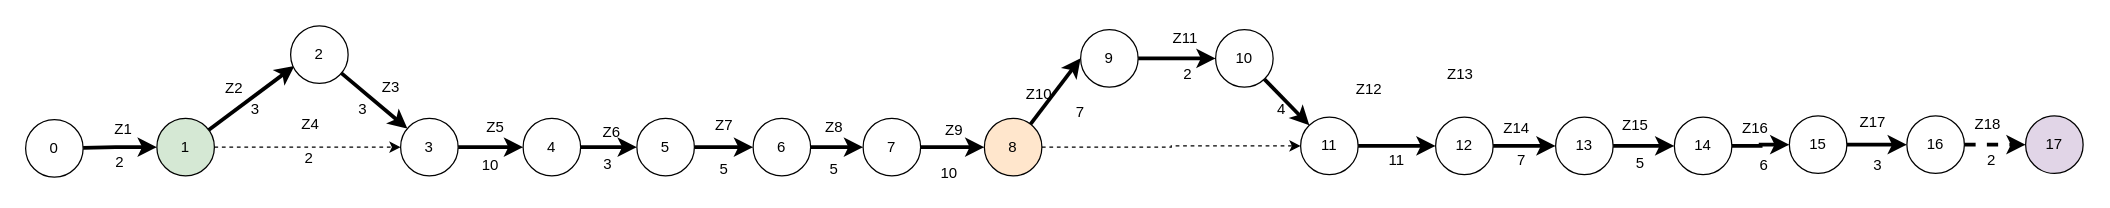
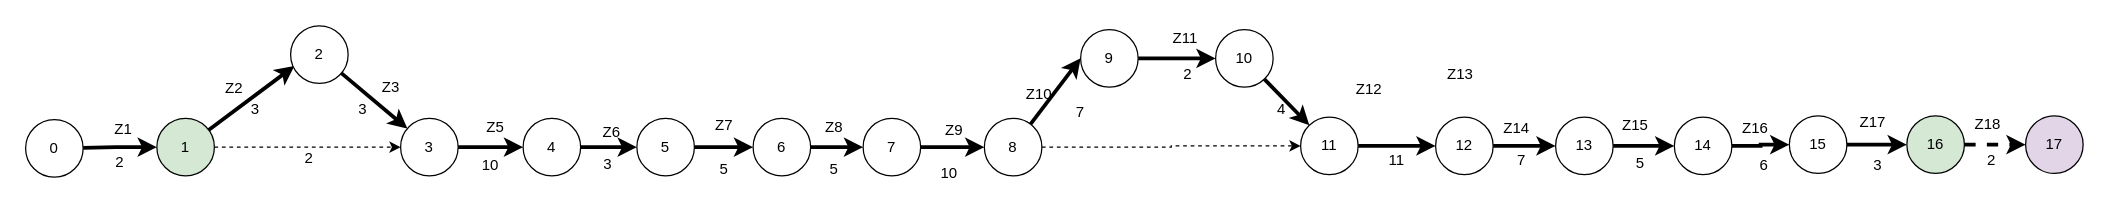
  <mxCell id="0" />
  <mxCell id="1" parent="0" />
  <mxCell id="2" style="rounded=0;orthogonalLoop=1;jettySize=auto;html=1;entryX=0;entryY=0.5;entryDx=0;entryDy=0;strokeWidth=3;" parent="1" source="4" target="6" edge="1"><mxGeometry relative="1" as="geometry"><Array as="points"><mxPoint x="92" y="117" /></Array></mxGeometry></mxCell>
  <mxCell id="3" style="edgeStyle=orthogonalEdgeStyle;rounded=0;orthogonalLoop=1;jettySize=auto;html=1;entryX=0;entryY=0.5;entryDx=0;entryDy=0;dashed=1;exitX=1;exitY=0.5;exitDx=0;exitDy=0;" parent="1" source="6" target="10" edge="1"><mxGeometry relative="1" as="geometry" /></mxCell>
  <mxCell id="4" value="0" style="ellipse;whiteSpace=wrap;html=1;aspect=fixed;" parent="1" vertex="1"><mxGeometry x="20" y="95" width="46" height="46" as="geometry" /></mxCell>
  <mxCell id="5" style="rounded=0;orthogonalLoop=1;jettySize=auto;html=1;entryX=0.064;entryY=0.699;entryDx=0;entryDy=0;entryPerimeter=0;strokeWidth=3;" parent="1" source="6" target="8" edge="1"><mxGeometry relative="1" as="geometry" /></mxCell>
  <mxCell id="6" value="1" style="ellipse;whiteSpace=wrap;html=1;aspect=fixed;fillColor=#d5e8d4;" parent="1" vertex="1"><mxGeometry x="125" y="94" width="46" height="46" as="geometry" /></mxCell>
  <mxCell id="7" style="rounded=0;orthogonalLoop=1;jettySize=auto;html=1;strokeWidth=3;" parent="1" source="8" target="10" edge="1"><mxGeometry relative="1" as="geometry" /></mxCell>
  <mxCell id="8" value="2" style="ellipse;whiteSpace=wrap;html=1;aspect=fixed;" parent="1" vertex="1"><mxGeometry x="232" y="20" width="46" height="46" as="geometry" /></mxCell>
  <mxCell id="9" style="edgeStyle=orthogonalEdgeStyle;rounded=0;orthogonalLoop=1;jettySize=auto;html=1;strokeWidth=3;" parent="1" source="10" edge="1"><mxGeometry relative="1" as="geometry"><mxPoint x="418" y="117" as="targetPoint" /></mxGeometry></mxCell>
  <mxCell id="10" value="3" style="ellipse;whiteSpace=wrap;html=1;aspect=fixed;" parent="1" vertex="1"><mxGeometry x="320" y="94" width="46" height="46" as="geometry" /></mxCell>
  <mxCell id="11" style="edgeStyle=orthogonalEdgeStyle;rounded=0;orthogonalLoop=1;jettySize=auto;html=1;strokeWidth=3;" parent="1" source="12" target="14" edge="1"><mxGeometry relative="1" as="geometry" /></mxCell>
  <mxCell id="12" value="4" style="ellipse;whiteSpace=wrap;html=1;aspect=fixed;" parent="1" vertex="1"><mxGeometry x="418" y="94" width="46" height="46" as="geometry" /></mxCell>
  <mxCell id="13" style="edgeStyle=orthogonalEdgeStyle;rounded=0;orthogonalLoop=1;jettySize=auto;html=1;entryX=0;entryY=0.5;entryDx=0;entryDy=0;strokeWidth=3;" parent="1" source="14" target="16" edge="1"><mxGeometry relative="1" as="geometry" /></mxCell>
  <mxCell id="14" value="5" style="ellipse;whiteSpace=wrap;html=1;aspect=fixed;" parent="1" vertex="1"><mxGeometry x="509" y="94" width="46" height="46" as="geometry" /></mxCell>
  <mxCell id="15" style="edgeStyle=orthogonalEdgeStyle;rounded=0;orthogonalLoop=1;jettySize=auto;html=1;strokeWidth=3;" parent="1" source="16" target="18" edge="1"><mxGeometry relative="1" as="geometry" /></mxCell>
  <mxCell id="16" value="6" style="ellipse;whiteSpace=wrap;html=1;aspect=fixed;" parent="1" vertex="1"><mxGeometry x="602" y="94" width="46" height="46" as="geometry" /></mxCell>
  <mxCell id="17" style="edgeStyle=orthogonalEdgeStyle;rounded=0;orthogonalLoop=1;jettySize=auto;html=1;strokeWidth=3;" parent="1" source="18" target="21" edge="1"><mxGeometry relative="1" as="geometry" /></mxCell>
  <mxCell id="18" value="7" style="ellipse;whiteSpace=wrap;html=1;aspect=fixed;" parent="1" vertex="1"><mxGeometry x="690" y="94" width="46" height="46" as="geometry" /></mxCell>
  <mxCell id="19" style="rounded=0;orthogonalLoop=1;jettySize=auto;html=1;entryX=0;entryY=0.5;entryDx=0;entryDy=0;strokeWidth=3;" parent="1" source="21" target="23" edge="1"><mxGeometry relative="1" as="geometry" /></mxCell>
  <mxCell id="20" style="edgeStyle=orthogonalEdgeStyle;rounded=0;orthogonalLoop=1;jettySize=auto;html=1;entryX=0;entryY=0.5;entryDx=0;entryDy=0;jumpSize=0;dashed=1;" parent="1" source="21" target="27" edge="1"><mxGeometry relative="1" as="geometry" /></mxCell>
- <mxCell id="21" value="8" style="ellipse;whiteSpace=wrap;html=1;aspect=fixed;fillColor=#ffe6cc;" parent="1" vertex="1"><mxGeometry x="787" y="94" width="46" height="46" as="geometry" /></mxCell>
+ <mxCell id="21" value="8" style="ellipse;whiteSpace=wrap;html=1;aspect=fixed;" parent="1" vertex="1"><mxGeometry x="787" y="94" width="46" height="46" as="geometry" /></mxCell>
  <mxCell id="22" style="edgeStyle=orthogonalEdgeStyle;rounded=0;orthogonalLoop=1;jettySize=auto;html=1;entryX=0;entryY=0.5;entryDx=0;entryDy=0;strokeWidth=3;" parent="1" source="23" target="25" edge="1"><mxGeometry relative="1" as="geometry" /></mxCell>
  <mxCell id="23" value="9" style="ellipse;whiteSpace=wrap;html=1;aspect=fixed;" parent="1" vertex="1"><mxGeometry x="864" y="23" width="46" height="46" as="geometry" /></mxCell>
  <mxCell id="24" style="rounded=0;orthogonalLoop=1;jettySize=auto;html=1;strokeWidth=3;" parent="1" source="25" target="27" edge="1"><mxGeometry relative="1" as="geometry" /></mxCell>
  <mxCell id="25" value="10" style="ellipse;whiteSpace=wrap;html=1;aspect=fixed;" parent="1" vertex="1"><mxGeometry x="972" y="23" width="46" height="46" as="geometry" /></mxCell>
  <mxCell id="26" style="edgeStyle=orthogonalEdgeStyle;rounded=0;orthogonalLoop=1;jettySize=auto;html=1;strokeWidth=3;" parent="1" source="27" target="29" edge="1"><mxGeometry relative="1" as="geometry" /></mxCell>
  <mxCell id="27" value="11" style="ellipse;whiteSpace=wrap;html=1;aspect=fixed;" parent="1" vertex="1"><mxGeometry x="1040" y="93" width="46" height="46" as="geometry" /></mxCell>
  <mxCell id="28" style="edgeStyle=orthogonalEdgeStyle;rounded=0;orthogonalLoop=1;jettySize=auto;html=1;strokeWidth=3;" parent="1" source="29" target="31" edge="1"><mxGeometry relative="1" as="geometry" /></mxCell>
  <mxCell id="29" value="12" style="ellipse;whiteSpace=wrap;html=1;aspect=fixed;" parent="1" vertex="1"><mxGeometry x="1148" y="93" width="46" height="46" as="geometry" /></mxCell>
  <mxCell id="30" style="edgeStyle=orthogonalEdgeStyle;rounded=0;orthogonalLoop=1;jettySize=auto;html=1;strokeWidth=3;" parent="1" source="31" target="33" edge="1"><mxGeometry relative="1" as="geometry" /></mxCell>
  <mxCell id="31" value="13" style="ellipse;whiteSpace=wrap;html=1;aspect=fixed;" parent="1" vertex="1"><mxGeometry x="1244" y="93" width="46" height="46" as="geometry" /></mxCell>
  <mxCell id="32" style="edgeStyle=orthogonalEdgeStyle;rounded=0;orthogonalLoop=1;jettySize=auto;html=1;entryX=0;entryY=0.5;entryDx=0;entryDy=0;strokeWidth=3;" parent="1" source="33" target="35" edge="1"><mxGeometry relative="1" as="geometry" /></mxCell>
  <mxCell id="33" value="14" style="ellipse;whiteSpace=wrap;html=1;aspect=fixed;" parent="1" vertex="1"><mxGeometry x="1339" y="93" width="46" height="46" as="geometry" /></mxCell>
  <mxCell id="34" style="edgeStyle=orthogonalEdgeStyle;rounded=0;orthogonalLoop=1;jettySize=auto;html=1;entryX=0;entryY=0.5;entryDx=0;entryDy=0;strokeWidth=3;" parent="1" source="35" target="37" edge="1"><mxGeometry relative="1" as="geometry" /></mxCell>
  <mxCell id="35" value="15" style="ellipse;whiteSpace=wrap;html=1;aspect=fixed;" parent="1" vertex="1"><mxGeometry x="1431" y="92" width="46" height="46" as="geometry" /></mxCell>
  <mxCell id="36" style="edgeStyle=orthogonalEdgeStyle;rounded=0;orthogonalLoop=1;jettySize=auto;html=1;strokeWidth=3;dashed=1;" parent="1" source="37" target="38" edge="1"><mxGeometry relative="1" as="geometry" /></mxCell>
- <mxCell id="37" value="16" style="ellipse;whiteSpace=wrap;html=1;aspect=fixed;" parent="1" vertex="1"><mxGeometry x="1525" y="92" width="46" height="46" as="geometry" /></mxCell>
+ <mxCell id="37" value="16" style="ellipse;whiteSpace=wrap;html=1;aspect=fixed;fillColor=#d5e8d4;" parent="1" vertex="1"><mxGeometry x="1525" y="92" width="46" height="46" as="geometry" /></mxCell>
  <mxCell id="38" value="17" style="ellipse;whiteSpace=wrap;html=1;aspect=fixed;fillColor=#e1d5e7;" parent="1" vertex="1"><mxGeometry x="1620" y="92" width="46" height="46" as="geometry" /></mxCell>
  <mxCell id="39" value="Z1" style="text;html=1;strokeColor=none;fillColor=none;align=center;verticalAlign=middle;whiteSpace=wrap;rounded=0;" parent="1" vertex="1"><mxGeometry x="74" y="96" width="49" height="14" as="geometry" /></mxCell>
  <mxCell id="40" value="Z2" style="text;html=1;strokeColor=none;fillColor=none;align=center;verticalAlign=middle;whiteSpace=wrap;rounded=0;" parent="1" vertex="1"><mxGeometry x="172" y="60" width="30" height="19" as="geometry" /></mxCell>
  <mxCell id="41" value="Z3" style="text;html=1;strokeColor=none;fillColor=none;align=center;verticalAlign=middle;whiteSpace=wrap;rounded=0;" parent="1" vertex="1"><mxGeometry x="296" y="61" width="33" height="15" as="geometry" /></mxCell>
- <mxCell id="42" value="Z4" style="text;html=1;strokeColor=none;fillColor=none;align=center;verticalAlign=middle;whiteSpace=wrap;rounded=0;" parent="1" vertex="1"><mxGeometry x="222" y="91" width="52" height="16" as="geometry" /></mxCell>
  <mxCell id="43" value="Z5" style="text;html=1;strokeColor=none;fillColor=none;align=center;verticalAlign=middle;whiteSpace=wrap;rounded=0;" parent="1" vertex="1"><mxGeometry x="370" y="93" width="52" height="16" as="geometry" /></mxCell>
  <mxCell id="44" value="Z6" style="text;html=1;strokeColor=none;fillColor=none;align=center;verticalAlign=middle;whiteSpace=wrap;rounded=0;" parent="1" vertex="1"><mxGeometry x="463" y="97" width="52" height="16" as="geometry" /></mxCell>
  <mxCell id="45" value="Z7" style="text;html=1;strokeColor=none;fillColor=none;align=center;verticalAlign=middle;whiteSpace=wrap;rounded=0;" parent="1" vertex="1"><mxGeometry x="553" y="92" width="52" height="16" as="geometry" /></mxCell>
  <mxCell id="46" value="Z8" style="text;html=1;strokeColor=none;fillColor=none;align=center;verticalAlign=middle;whiteSpace=wrap;rounded=0;" parent="1" vertex="1"><mxGeometry x="641" y="93" width="52" height="16" as="geometry" /></mxCell>
  <mxCell id="47" value="Z9" style="text;html=1;strokeColor=none;fillColor=none;align=center;verticalAlign=middle;whiteSpace=wrap;rounded=0;" parent="1" vertex="1"><mxGeometry x="737" y="96" width="52" height="16" as="geometry" /></mxCell>
  <mxCell id="48" value="Z10" style="text;html=1;strokeColor=none;fillColor=none;align=center;verticalAlign=middle;whiteSpace=wrap;rounded=0;" parent="1" vertex="1"><mxGeometry x="805" y="67" width="52" height="16" as="geometry" /></mxCell>
  <mxCell id="49" value="Z11" style="text;html=1;strokeColor=none;fillColor=none;align=center;verticalAlign=middle;whiteSpace=wrap;rounded=0;" parent="1" vertex="1"><mxGeometry x="922" y="22" width="52" height="16" as="geometry" /></mxCell>
  <mxCell id="50" value="Z12" style="text;html=1;strokeColor=none;fillColor=none;align=center;verticalAlign=middle;whiteSpace=wrap;rounded=0;" parent="1" vertex="1"><mxGeometry x="1069" y="63" width="52" height="16" as="geometry" /></mxCell>
  <mxCell id="51" value="Z13" style="text;html=1;strokeColor=none;fillColor=none;align=center;verticalAlign=middle;whiteSpace=wrap;rounded=0;" parent="1" vertex="1"><mxGeometry x="1142" y="51" width="52" height="16" as="geometry" /></mxCell>
  <mxCell id="52" value="Z14" style="text;html=1;strokeColor=none;fillColor=none;align=center;verticalAlign=middle;whiteSpace=wrap;rounded=0;" parent="1" vertex="1"><mxGeometry x="1187" y="94" width="52" height="16" as="geometry" /></mxCell>
  <mxCell id="53" value="Z15" style="text;html=1;strokeColor=none;fillColor=none;align=center;verticalAlign=middle;whiteSpace=wrap;rounded=0;" parent="1" vertex="1"><mxGeometry x="1282" y="92" width="52" height="16" as="geometry" /></mxCell>
  <mxCell id="54" value="Z16" style="text;html=1;strokeColor=none;fillColor=none;align=center;verticalAlign=middle;whiteSpace=wrap;rounded=0;" parent="1" vertex="1"><mxGeometry x="1378" y="94" width="52" height="16" as="geometry" /></mxCell>
  <mxCell id="55" value="Z17" style="text;html=1;strokeColor=none;fillColor=none;align=center;verticalAlign=middle;whiteSpace=wrap;rounded=0;" parent="1" vertex="1"><mxGeometry x="1472" y="89" width="52" height="16" as="geometry" /></mxCell>
  <mxCell id="56" value="Z18" style="text;html=1;strokeColor=none;fillColor=none;align=center;verticalAlign=middle;whiteSpace=wrap;rounded=0;" parent="1" vertex="1"><mxGeometry x="1564" y="91" width="52" height="16" as="geometry" /></mxCell>
  <mxCell id="57" value="2" style="text;html=1;strokeColor=none;fillColor=none;align=center;verticalAlign=middle;whiteSpace=wrap;rounded=0;" parent="1" vertex="1"><mxGeometry x="71" y="124" width="49" height="10" as="geometry" /></mxCell>
  <mxCell id="58" value="3" style="text;html=1;strokeColor=none;fillColor=none;align=center;verticalAlign=middle;whiteSpace=wrap;rounded=0;" parent="1" vertex="1"><mxGeometry x="188" y="79" width="32" height="15" as="geometry" /></mxCell>
  <mxCell id="59" value="3" style="text;html=1;strokeColor=none;fillColor=none;align=center;verticalAlign=middle;whiteSpace=wrap;rounded=0;" parent="1" vertex="1"><mxGeometry x="277" y="79" width="26" height="15" as="geometry" /></mxCell>
  <mxCell id="60" value="2" style="text;html=1;strokeColor=none;fillColor=none;align=center;verticalAlign=middle;whiteSpace=wrap;rounded=0;" parent="1" vertex="1"><mxGeometry x="229" y="120" width="36" height="12" as="geometry" /></mxCell>
  <mxCell id="61" value="10" style="text;html=1;strokeColor=none;fillColor=none;align=center;verticalAlign=middle;whiteSpace=wrap;rounded=0;" parent="1" vertex="1"><mxGeometry x="374" y="126" width="36" height="12" as="geometry" /></mxCell>
  <mxCell id="62" value="3" style="text;html=1;strokeColor=none;fillColor=none;align=center;verticalAlign=middle;whiteSpace=wrap;rounded=0;" parent="1" vertex="1"><mxGeometry x="468" y="125" width="36" height="12" as="geometry" /></mxCell>
  <mxCell id="63" value="5" style="text;html=1;strokeColor=none;fillColor=none;align=center;verticalAlign=middle;whiteSpace=wrap;rounded=0;" parent="1" vertex="1"><mxGeometry x="561" y="129" width="36" height="12" as="geometry" /></mxCell>
  <mxCell id="64" value="5" style="text;html=1;strokeColor=none;fillColor=none;align=center;verticalAlign=middle;whiteSpace=wrap;rounded=0;" parent="1" vertex="1"><mxGeometry x="649" y="129" width="36" height="12" as="geometry" /></mxCell>
  <mxCell id="65" value="10" style="text;html=1;strokeColor=none;fillColor=none;align=center;verticalAlign=middle;whiteSpace=wrap;rounded=0;" parent="1" vertex="1"><mxGeometry x="741" y="132" width="36" height="12" as="geometry" /></mxCell>
  <mxCell id="66" value="7" style="text;html=1;strokeColor=none;fillColor=none;align=center;verticalAlign=middle;whiteSpace=wrap;rounded=0;" parent="1" vertex="1"><mxGeometry x="846" y="83" width="36" height="12" as="geometry" /></mxCell>
  <mxCell id="67" value="2" style="text;html=1;strokeColor=none;fillColor=none;align=center;verticalAlign=middle;whiteSpace=wrap;rounded=0;" parent="1" vertex="1"><mxGeometry x="932" y="53" width="36" height="12" as="geometry" /></mxCell>
  <mxCell id="68" value="4" style="text;html=1;strokeColor=none;fillColor=none;align=center;verticalAlign=middle;whiteSpace=wrap;rounded=0;" parent="1" vertex="1"><mxGeometry x="1007" y="81" width="36" height="12" as="geometry" /></mxCell>
  <mxCell id="69" value="11" style="text;html=1;strokeColor=none;fillColor=none;align=center;verticalAlign=middle;whiteSpace=wrap;rounded=0;" vertex="1" parent="1"><mxGeometry x="1099" y="122" width="36" height="12" as="geometry" /></mxCell>
  <mxCell id="70" value="7" style="text;html=1;strokeColor=none;fillColor=none;align=center;verticalAlign=middle;whiteSpace=wrap;rounded=0;" vertex="1" parent="1"><mxGeometry x="1199" y="122" width="36" height="12" as="geometry" /></mxCell>
  <mxCell id="71" value="5" style="text;html=1;strokeColor=none;fillColor=none;align=center;verticalAlign=middle;whiteSpace=wrap;rounded=0;" vertex="1" parent="1"><mxGeometry x="1294" y="124" width="36" height="12" as="geometry" /></mxCell>
  <mxCell id="72" value="6" style="text;html=1;strokeColor=none;fillColor=none;align=center;verticalAlign=middle;whiteSpace=wrap;rounded=0;" vertex="1" parent="1"><mxGeometry x="1393" y="124" width="36" height="15" as="geometry" /></mxCell>
  <mxCell id="73" value="3" style="text;html=1;strokeColor=none;fillColor=none;align=center;verticalAlign=middle;whiteSpace=wrap;rounded=0;" vertex="1" parent="1"><mxGeometry x="1484" y="124" width="36" height="15" as="geometry" /></mxCell>
  <mxCell id="74" value="2" style="text;html=1;strokeColor=none;fillColor=none;align=center;verticalAlign=middle;whiteSpace=wrap;rounded=0;" vertex="1" parent="1"><mxGeometry x="1575" y="120" width="36" height="15" as="geometry" /></mxCell>
